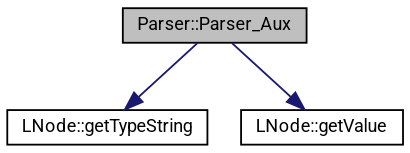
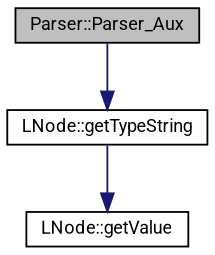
  digraph {
    fontname=Roboto
    rankdir=TB
    node [color=black fillcolor=white fontname=Roboto fontsize=10 shape=record style=filled]
    edge [color=midnightblue fontname=Roboto fontsize=10 labelfontname=Helvetica labelfontsize=10 style=solid]
    n1 [fillcolor=grey75 fontcolor=black height=0.2 label="Parser::Parser_Aux" width=0.4]
    n2 [height=0.2 label="LNode::getTypeString" width=0.4]
    n3 [height=0.2 label="LNode::getValue" width=0.4]
    n1 -> n2
-   n1 -> n3
+   n2 -> n3
  }
